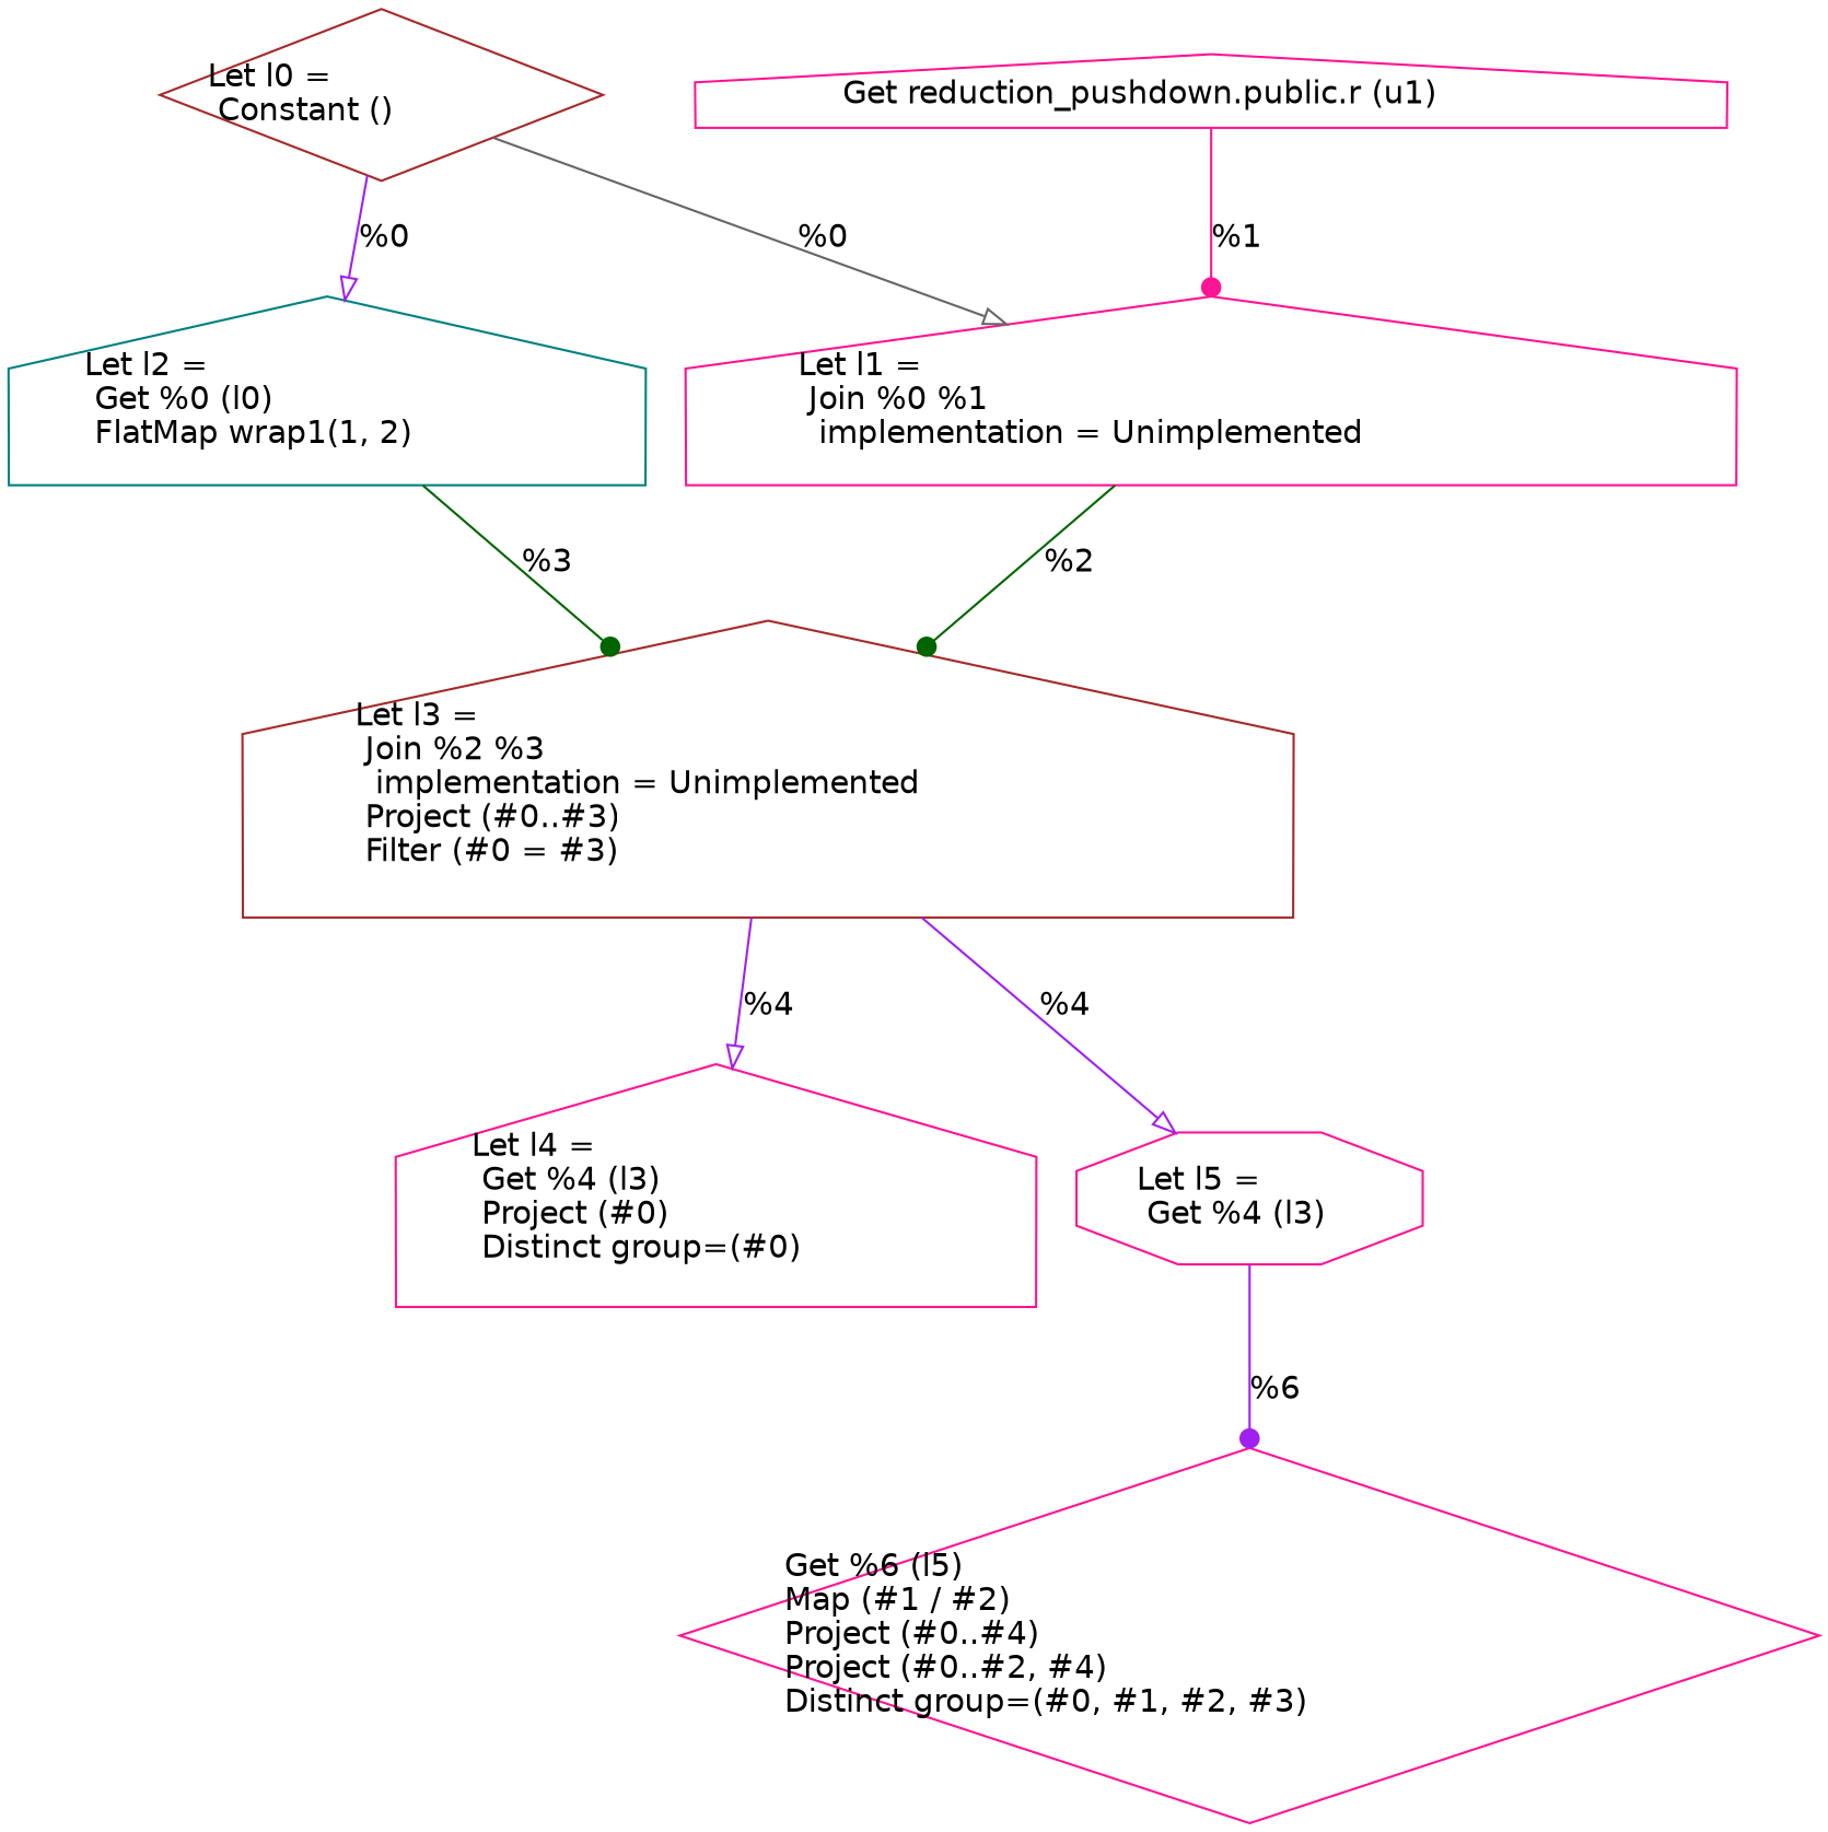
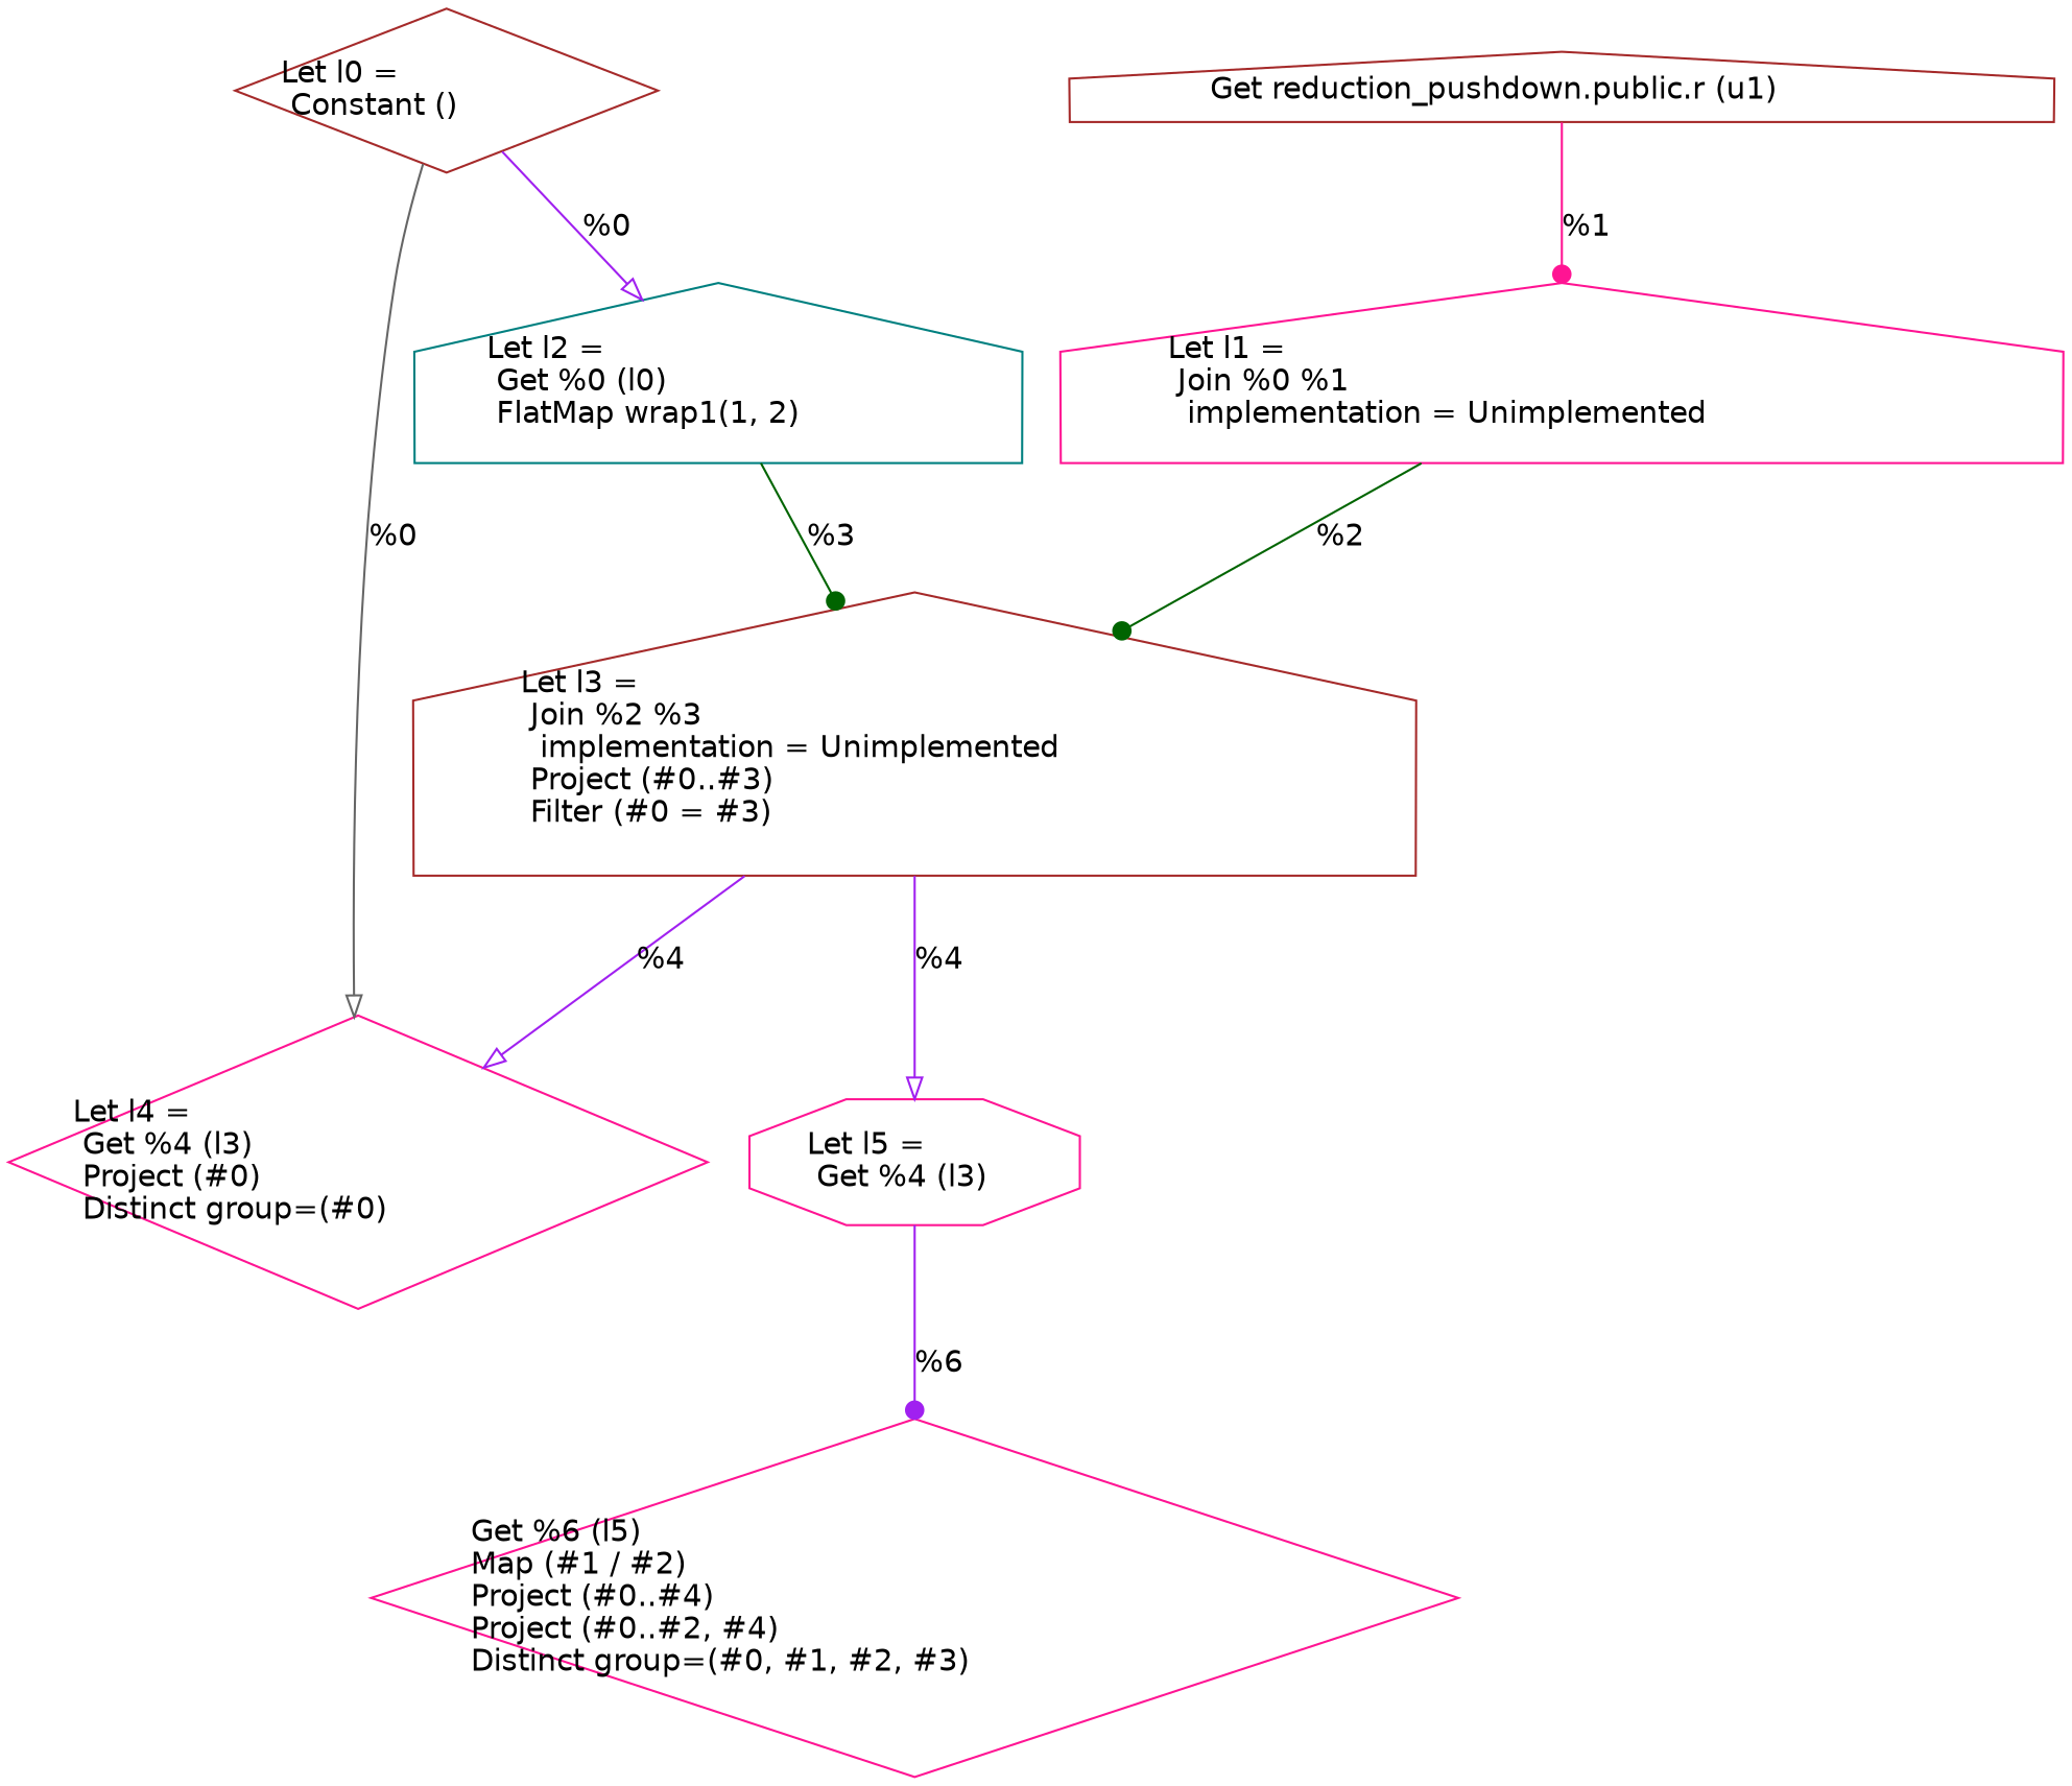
  digraph {
    fontname="DejaVu Sans"
    node [color=deeppink fontname="DejaVu Sans" shape=house]
    edge [arrowhead=onormal color=purple fontname="DejaVu Sans"]
    n1 [color=brown label="Let l0 =\l Constant ()\l" shape=diamond]
    n2 [label="Let l1 =\l Join %0 %1\l  implementation = Unimplemented\l"]
    n3 [color=teal label="Let l2 =\l Get %0 (l0)\l FlatMap wrap1(1, 2)\l"]
    n4 [color=brown label="Let l3 =\l Join %2 %3\l  implementation = Unimplemented\l Project (#0..#3)\l Filter (#0 = #3)\l"]
-   n5 [label=" Get reduction_pushdown.public.r (u1)\l"]
-   n6 [label="Let l4 =\l Get %4 (l3)\l Project (#0)\l Distinct group=(#0)\l"]
+   n5 [color=brown label=" Get reduction_pushdown.public.r (u1)\l"]
+   n6 [label="Let l4 =\l Get %4 (l3)\l Project (#0)\l Distinct group=(#0)\l" shape=diamond]
    n7 [label="Let l5 =\l Get %4 (l3)\l" shape=octagon]
    n8 [label=" Get %6 (l5)\l Map (#1 / #2)\l Project (#0..#4)\l Project (#0..#2, #4)\l Distinct group=(#0, #1, #2, #3)\l" shape=diamond]
-   n1 -> n2 [color=gray40 label="%0\l"]
+   n1 -> n6 [color=gray40 label="%0\l"]
    n1 -> n3 [label="%0\l"]
    n2 -> n4 [arrowhead=dot color=darkgreen label="%2\l"]
    n3 -> n4 [arrowhead=dot color=darkgreen label="%3\l"]
    n4 -> n6 [label="%4\l"]
    n4 -> n7 [label="%4\l"]
    n5 -> n2 [arrowhead=dot color=deeppink label="%1\l"]
    n7 -> n8 [arrowhead=dot label="%6\l"]
  }
